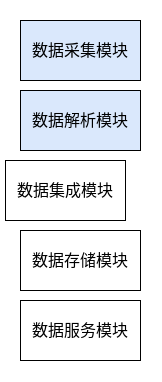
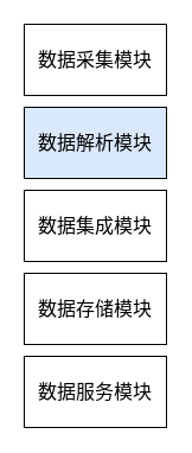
  <mxCell id="0" />
  <mxCell id="1" parent="0" />
- <mxCell id="2" value="数据采集模块" style="rounded=0;whiteSpace=wrap;html=1;fontSize=16;fillColor=#dae8fc;" vertex="1" parent="1"><mxGeometry x="20" y="20" width="120" height="60" as="geometry" /></mxCell>
+ <mxCell id="2" value="数据采集模块" style="rounded=0;whiteSpace=wrap;html=1;fontSize=16;" vertex="1" parent="1"><mxGeometry x="20" y="20" width="120" height="60" as="geometry" /></mxCell>
  <mxCell id="3" value="数据存储模块" style="rounded=0;whiteSpace=wrap;html=1;fontSize=16;" vertex="1" parent="1"><mxGeometry x="20" y="230" width="120" height="60" as="geometry" /></mxCell>
  <mxCell id="4" value="数据解析模块" style="rounded=0;whiteSpace=wrap;html=1;fontSize=16;fillColor=#dae8fc;" vertex="1" parent="1"><mxGeometry x="20" y="90" width="120" height="60" as="geometry" /></mxCell>
- <mxCell id="5" value="数据集成模块" style="rounded=0;whiteSpace=wrap;html=1;fontSize=16;" vertex="1" parent="1"><mxGeometry x="5" y="160" width="120" height="60" as="geometry" /></mxCell>
+ <mxCell id="5" value="数据集成模块" style="rounded=0;whiteSpace=wrap;html=1;fontSize=16;" vertex="1" parent="1"><mxGeometry x="20" y="160" width="120" height="60" as="geometry" /></mxCell>
  <mxCell id="6" value="数据服务模块" style="rounded=0;whiteSpace=wrap;html=1;fontSize=16;" vertex="1" parent="1"><mxGeometry x="20" y="300" width="120" height="60" as="geometry" /></mxCell>
